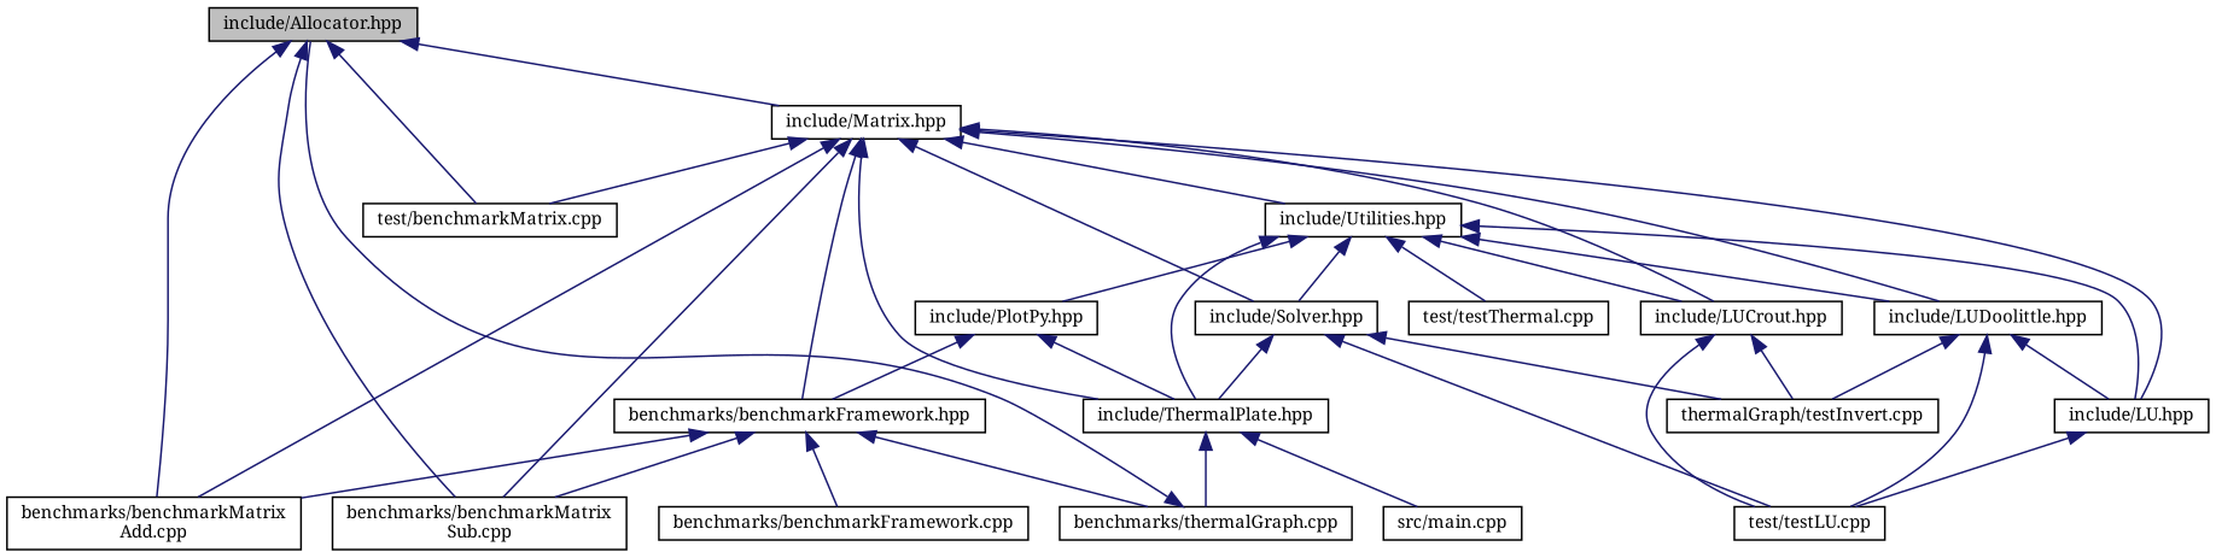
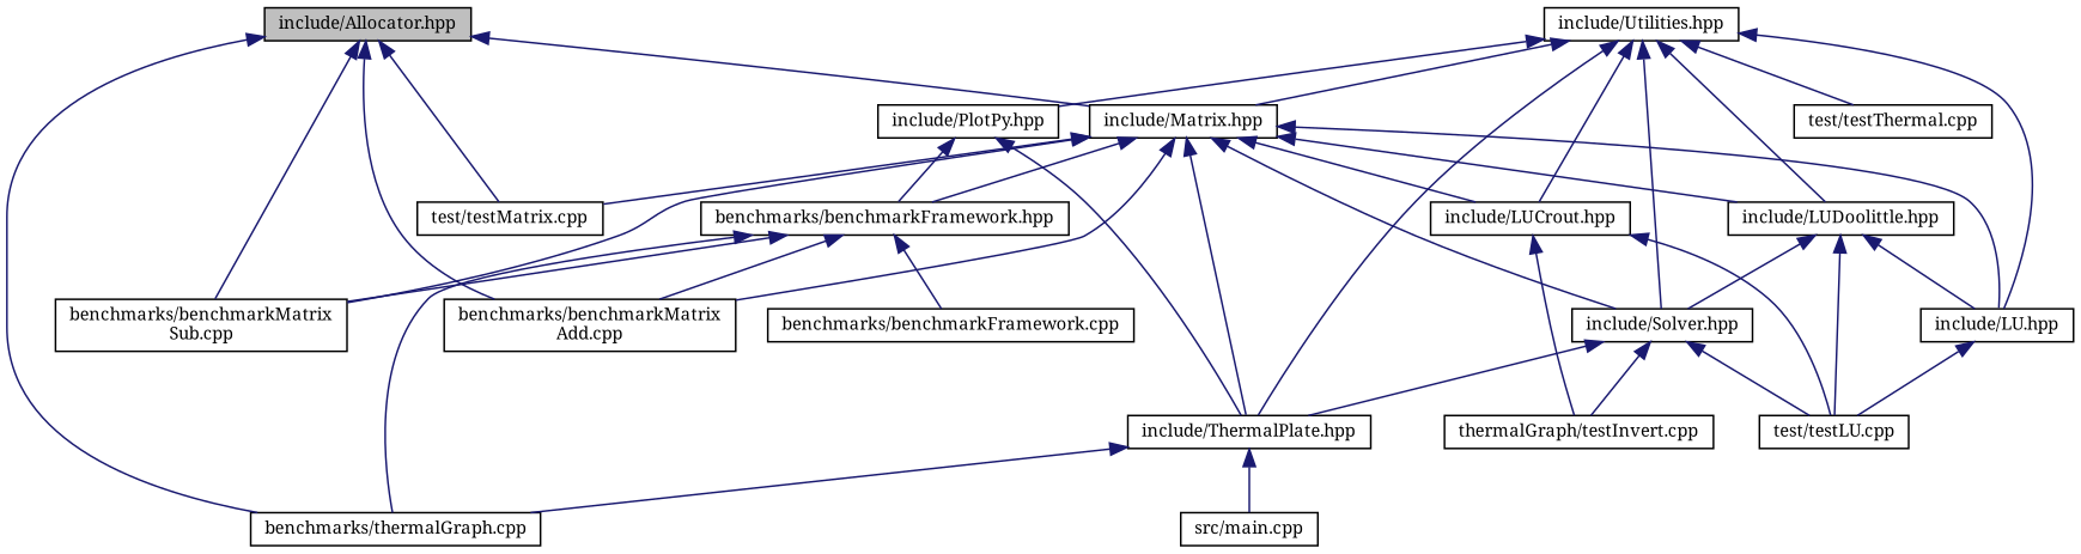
  digraph {
    fontname="Noto Serif"
    node [color=black fillcolor=white fontname="Noto Serif" fontsize=10 shape=record style=filled]
    edge [color=midnightblue dir=back fontname="Noto Serif" fontsize=10 labelfontname=Helvetica labelfontsize=10 style=solid]
    n1 [fillcolor=grey75 fontcolor=black height=0.2 label="include/Allocator.hpp" width=0.4]
    n2 [height=0.2 label="benchmarks/benchmarkMatrix\lAdd.cpp" width=0.4]
    n3 [height=0.2 label="benchmarks/benchmarkMatrix\lSub.cpp" width=0.4]
    n4 [height=0.2 label="benchmarks/thermalGraph.cpp" width=0.4]
    n5 [height=0.2 label="include/Matrix.hpp" width=0.4]
-   n6 [height=0.2 label="test/benchmarkMatrix.cpp" width=0.4]
+   n6 [height=0.2 label="test/testMatrix.cpp" width=0.4]
    n7 [height=0.2 label="benchmarks/benchmarkFramework.hpp" width=0.4]
    n8 [height=0.2 label="include/Utilities.hpp" width=0.4]
    n9 [height=0.2 label="include/LU.hpp" width=0.4]
    n10 [height=0.2 label="include/Solver.hpp" width=0.4]
    n11 [height=0.2 label="include/ThermalPlate.hpp" width=0.4]
    n12 [height=0.2 label="include/LUDoolittle.hpp" width=0.4]
    n13 [height=0.2 label="include/LUCrout.hpp" width=0.4]
    n14 [height=0.2 label="benchmarks/benchmarkFramework.cpp" width=0.4]
    n15 [height=0.2 label="test/testThermal.cpp" width=0.4]
    n16 [height=0.2 label="include/PlotPy.hpp" width=0.4]
    n17 [height=0.2 label="test/testLU.cpp" width=0.4]
    n18 [height=0.2 label="thermalGraph/testInvert.cpp" width=0.4]
    n19 [height=0.2 label="src/main.cpp" width=0.4]
    n1 -> n2
    n1 -> n3
-   n4 -> n1
+   n1 -> n4
    n1 -> n5
    n1 -> n6
    n5 -> n2
    n5 -> n3
    n5 -> n6
    n5 -> n7
-   n5 -> n8
+   n8 -> n5
    n5 -> n9
    n5 -> n10
    n5 -> n11
    n5 -> n12
    n5 -> n13
    n7 -> n2
    n7 -> n3
    n7 -> n4
    n7 -> n14
    n8 -> n9
    n8 -> n10
    n8 -> n11
    n8 -> n12
    n8 -> n13
    n8 -> n15
    n8 -> n16
    n9 -> n17
    n10 -> n11
    n10 -> n17
    n10 -> n18
    n11 -> n4
    n11 -> n19
    n12 -> n9
    n12 -> n17
-   n12 -> n18
+   n12 -> n10
    n13 -> n17
    n13 -> n18
    n16 -> n7
    n16 -> n11
  }
